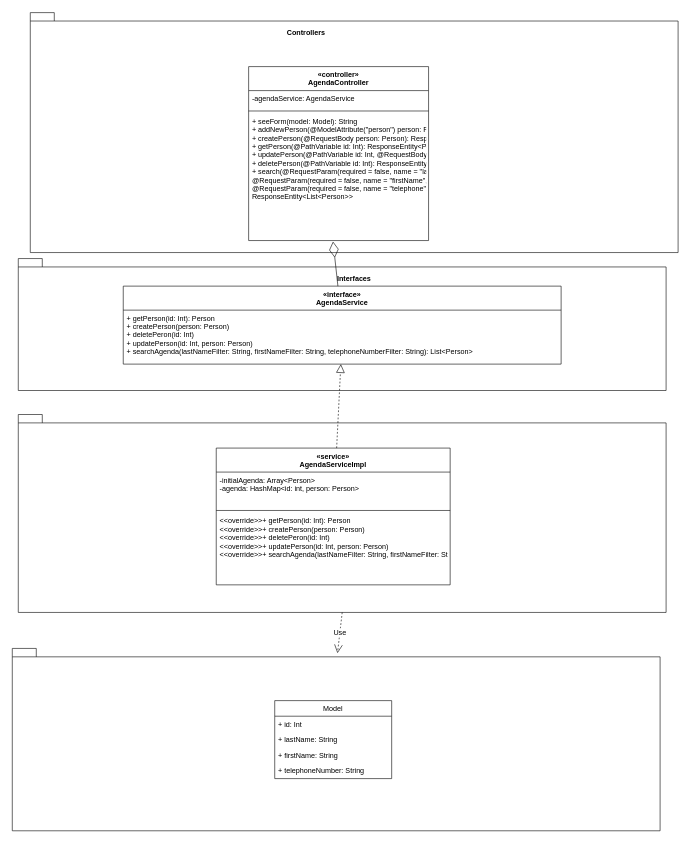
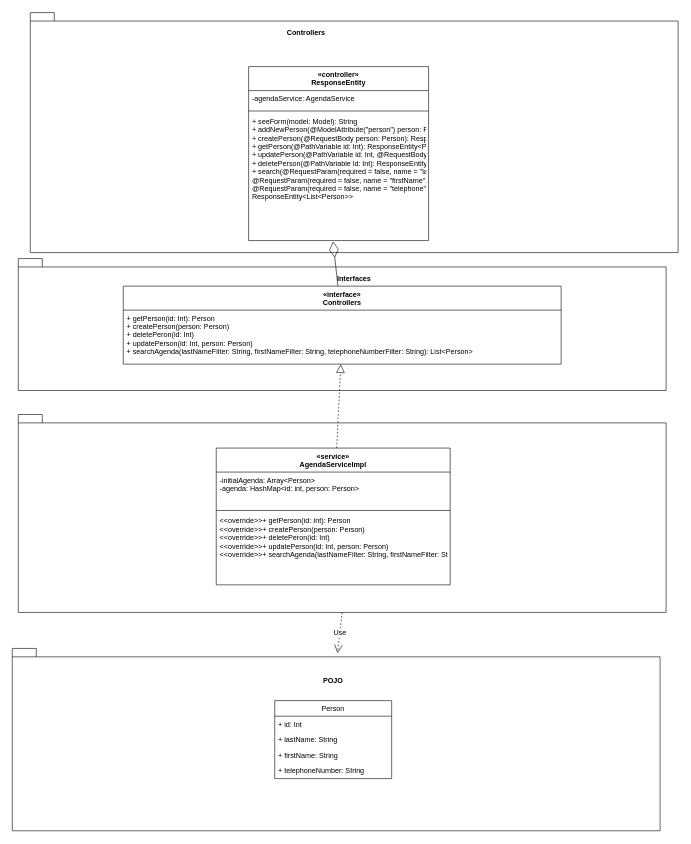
  <mxCell id="0" />
  <mxCell id="1" parent="0" />
  <mxCell id="2" value="" style="shape=folder;fontStyle=1;spacingTop=30;tabWidth=40;tabHeight=14;tabPosition=left;html=1;noLabel=0;labelPosition=center;verticalLabelPosition=top;align=center;verticalAlign=bottom;fontSize=12;" vertex="1" parent="1"><mxGeometry x="20" y="1080" width="1080" height="304" as="geometry" /></mxCell>
  <mxCell id="3" value="" style="shape=folder;fontStyle=1;spacingTop=30;tabWidth=40;tabHeight=14;tabPosition=left;html=1;noLabel=0;labelPosition=center;verticalLabelPosition=top;align=center;verticalAlign=bottom;fontSize=12;" vertex="1" parent="1"><mxGeometry x="50" y="20" width="1080" height="400" as="geometry" /></mxCell>
  <mxCell id="4" value="" style="shape=folder;fontStyle=1;spacingTop=30;tabWidth=40;tabHeight=14;tabPosition=left;html=1;noLabel=0;labelPosition=center;verticalLabelPosition=top;align=center;verticalAlign=bottom;fontSize=12;" vertex="1" parent="1"><mxGeometry x="30" y="690" width="1080" height="330" as="geometry" /></mxCell>
  <mxCell id="5" value="" style="shape=folder;fontStyle=1;spacingTop=30;tabWidth=40;tabHeight=14;tabPosition=left;html=1;noLabel=0;labelPosition=center;verticalLabelPosition=top;align=center;verticalAlign=bottom;fontSize=12;" vertex="1" parent="1"><mxGeometry x="30" y="430" width="1080" height="220" as="geometry" /></mxCell>
- <mxCell id="6" value="«controller»&#10;AgendaController&#10;&#10;" style="swimlane;fontStyle=1;align=center;verticalAlign=top;childLayout=stackLayout;horizontal=1;startSize=40;horizontalStack=0;resizeParent=1;resizeParentMax=0;resizeLast=0;collapsible=1;marginBottom=0;" vertex="1" parent="1"><mxGeometry x="414" y="110" width="300" height="290" as="geometry"><mxRectangle x="210" y="70" width="100" height="26" as="alternateBounds" /></mxGeometry></mxCell>
+ <mxCell id="6" value="«controller»&#10;ResponseEntity&#10;&#10;" style="swimlane;fontStyle=1;align=center;verticalAlign=top;childLayout=stackLayout;horizontal=1;startSize=40;horizontalStack=0;resizeParent=1;resizeParentMax=0;resizeLast=0;collapsible=1;marginBottom=0;" vertex="1" parent="1"><mxGeometry x="414" y="110" width="300" height="290" as="geometry"><mxRectangle x="210" y="70" width="100" height="26" as="alternateBounds" /></mxGeometry></mxCell>
  <mxCell id="7" value="-agendaService: AgendaService" style="text;strokeColor=none;fillColor=none;align=left;verticalAlign=top;spacingLeft=4;spacingRight=4;overflow=hidden;rotatable=0;points=[[0,0.5],[1,0.5]];portConstraint=eastwest;" vertex="1" parent="6"><mxGeometry y="40" width="300" height="30" as="geometry" /></mxCell>
  <mxCell id="8" value="" style="line;strokeWidth=1;fillColor=none;align=left;verticalAlign=middle;spacingTop=-1;spacingLeft=3;spacingRight=3;rotatable=0;labelPosition=right;points=[];portConstraint=eastwest;" vertex="1" parent="6"><mxGeometry y="70" width="300" height="8" as="geometry" /></mxCell>
  <mxCell id="9" value="+ seeForm(model: Model): String&#10;+ addNewPerson(@ModelAttribute(&quot;person&quot;) person: Person): String&#10;+ createPerson(@RequestBody person: Person): ResponseEntity&lt;Unit&gt;&#10;+ getPerson(@PathVariable id: Int): ResponseEntity&lt;Person?&gt;&#10;+ updatePerson(@PathVariable id: Int, @RequestBody person: Person): ResponseEntity&lt;Unit&gt;&#10;+ deletePerson(@PathVariable id: Int): ResponseEntity&lt;Unit&gt;&#10;+ search(@RequestParam(required = false, name = &quot;lastName&quot;, defaultValue = &quot;&quot;) lastName: String,&#10;                @RequestParam(required = false, name = &quot;firstName&quot;, defaultValue = &quot;&quot;) firstName: String,&#10;                 @RequestParam(required = false, name = &quot;telephone&quot;, defaultValue = &quot;&quot;) telephoneNumber: String):&#10;        ResponseEntity&lt;List&lt;Person&gt;&gt;" style="text;strokeColor=none;fillColor=none;align=left;verticalAlign=top;spacingLeft=4;spacingRight=4;overflow=hidden;rotatable=0;points=[[0,0.5],[1,0.5]];portConstraint=eastwest;" vertex="1" parent="6"><mxGeometry y="78" width="300" height="212" as="geometry" /></mxCell>
- <mxCell id="10" value="«interface»&#10;AgendaService" style="swimlane;fontStyle=1;align=center;verticalAlign=top;childLayout=stackLayout;horizontal=1;startSize=40;horizontalStack=0;resizeParent=1;resizeParentMax=0;resizeLast=0;collapsible=1;marginBottom=0;" vertex="1" parent="1"><mxGeometry x="205" y="476" width="730" height="130" as="geometry"><mxRectangle x="210" y="70" width="100" height="26" as="alternateBounds" /></mxGeometry></mxCell>
+ <mxCell id="10" value="«interface»&#10;Controllers" style="swimlane;fontStyle=1;align=center;verticalAlign=top;childLayout=stackLayout;horizontal=1;startSize=40;horizontalStack=0;resizeParent=1;resizeParentMax=0;resizeLast=0;collapsible=1;marginBottom=0;" vertex="1" parent="1"><mxGeometry x="205" y="476" width="730" height="130" as="geometry"><mxRectangle x="210" y="70" width="100" height="26" as="alternateBounds" /></mxGeometry></mxCell>
  <mxCell id="11" value="+ getPerson(id: Int): Person&#10;+ createPerson(person: Person)&#10;+ deletePeron(id: Int)&#10;+ updatePerson(id: Int, person: Person)&#10;+ searchAgenda(lastNameFilter: String, firstNameFilter: String, telephoneNumberFilter: String): List&lt;Person&gt; " style="text;strokeColor=none;fillColor=none;align=left;verticalAlign=top;spacingLeft=4;spacingRight=4;overflow=hidden;rotatable=0;points=[[0,0.5],[1,0.5]];portConstraint=eastwest;" vertex="1" parent="10"><mxGeometry y="40" width="730" height="90" as="geometry" /></mxCell>
  <mxCell id="12" value="«service»&#10;AgendaServiceImpl&#10;" style="swimlane;fontStyle=1;align=center;verticalAlign=top;childLayout=stackLayout;horizontal=1;startSize=40;horizontalStack=0;resizeParent=1;resizeParentMax=0;resizeLast=0;collapsible=1;marginBottom=0;" vertex="1" parent="1"><mxGeometry x="360" y="746" width="390" height="228" as="geometry"><mxRectangle x="210" y="70" width="100" height="26" as="alternateBounds" /></mxGeometry></mxCell>
  <mxCell id="13" value="-initialAgenda: Array&lt;Person&gt;&#10;-agenda: HashMap&lt;id: int, person: Person&gt;" style="text;strokeColor=none;fillColor=none;align=left;verticalAlign=top;spacingLeft=4;spacingRight=4;overflow=hidden;rotatable=0;points=[[0,0.5],[1,0.5]];portConstraint=eastwest;" vertex="1" parent="12"><mxGeometry y="40" width="390" height="60" as="geometry" /></mxCell>
  <mxCell id="14" value="" style="line;strokeWidth=1;fillColor=none;align=left;verticalAlign=middle;spacingTop=-1;spacingLeft=3;spacingRight=3;rotatable=0;labelPosition=right;points=[];portConstraint=eastwest;" vertex="1" parent="12"><mxGeometry y="100" width="390" height="8" as="geometry" /></mxCell>
  <mxCell id="15" value="&lt;&lt;override&gt;&gt;+ getPerson(id: Int): Person&#10;&lt;&lt;override&gt;&gt;+ createPerson(person: Person)&#10;&lt;&lt;override&gt;&gt;+ deletePeron(id: Int)&#10;&lt;&lt;override&gt;&gt;+ updatePerson(id: Int, person: Person)&#10;&lt;&lt;override&gt;&gt;+ searchAgenda(lastNameFilter: String, firstNameFilter: String, telephoneNumberFilter: String): List&lt;Person&gt; " style="text;strokeColor=none;fillColor=none;align=left;verticalAlign=top;spacingLeft=4;spacingRight=4;overflow=hidden;rotatable=0;points=[[0,0.5],[1,0.5]];portConstraint=eastwest;" vertex="1" parent="12"><mxGeometry y="108" width="390" height="120" as="geometry" /></mxCell>
- <mxCell id="16" value="Model" style="swimlane;fontStyle=0;childLayout=stackLayout;horizontal=1;startSize=26;fillColor=none;horizontalStack=0;resizeParent=1;resizeParentMax=0;resizeLast=0;collapsible=1;marginBottom=0;" vertex="1" parent="1"><mxGeometry x="457.5" y="1167" width="195" height="130" as="geometry" /></mxCell>
+ <mxCell id="16" value="Person" style="swimlane;fontStyle=0;childLayout=stackLayout;horizontal=1;startSize=26;fillColor=none;horizontalStack=0;resizeParent=1;resizeParentMax=0;resizeLast=0;collapsible=1;marginBottom=0;" vertex="1" parent="1"><mxGeometry x="457.5" y="1167" width="195" height="130" as="geometry" /></mxCell>
  <mxCell id="17" value="+ id: Int" style="text;strokeColor=none;fillColor=none;align=left;verticalAlign=top;spacingLeft=4;spacingRight=4;overflow=hidden;rotatable=0;points=[[0,0.5],[1,0.5]];portConstraint=eastwest;" vertex="1" parent="16"><mxGeometry y="26" width="195" height="26" as="geometry" /></mxCell>
  <mxCell id="18" value="+ lastName: String" style="text;strokeColor=none;fillColor=none;align=left;verticalAlign=top;spacingLeft=4;spacingRight=4;overflow=hidden;rotatable=0;points=[[0,0.5],[1,0.5]];portConstraint=eastwest;" vertex="1" parent="16"><mxGeometry y="52" width="195" height="26" as="geometry" /></mxCell>
  <mxCell id="19" value="+ firstName: String" style="text;strokeColor=none;fillColor=none;align=left;verticalAlign=top;spacingLeft=4;spacingRight=4;overflow=hidden;rotatable=0;points=[[0,0.5],[1,0.5]];portConstraint=eastwest;" vertex="1" parent="16"><mxGeometry y="78" width="195" height="26" as="geometry" /></mxCell>
  <mxCell id="20" value="+ telephoneNumber: String" style="text;strokeColor=none;fillColor=none;align=left;verticalAlign=top;spacingLeft=4;spacingRight=4;overflow=hidden;rotatable=0;points=[[0,0.5],[1,0.5]];portConstraint=eastwest;" vertex="1" parent="16"><mxGeometry y="104" width="195" height="26" as="geometry" /></mxCell>
  <mxCell id="21" value="" style="endArrow=diamondThin;endFill=0;endSize=24;html=1;entryX=0.469;entryY=1.008;entryDx=0;entryDy=0;entryPerimeter=0;" edge="1" parent="1" source="10" target="9"><mxGeometry width="160" relative="1" as="geometry"><mxPoint x="460" y="370" as="sourcePoint" /><mxPoint x="580" y="390" as="targetPoint" /></mxGeometry></mxCell>
  <mxCell id="22" value="" style="endArrow=block;dashed=1;endFill=0;endSize=12;html=1;" edge="1" parent="1" source="12" target="11"><mxGeometry width="160" relative="1" as="geometry"><mxPoint x="460" y="660" as="sourcePoint" /><mxPoint x="620" y="660" as="targetPoint" /></mxGeometry></mxCell>
  <mxCell id="23" value="Use" style="endArrow=open;endSize=12;dashed=1;html=1;fontSize=12;exitX=0.5;exitY=1;exitDx=0;exitDy=0;exitPerimeter=0;entryX=0.502;entryY=0.026;entryDx=0;entryDy=0;entryPerimeter=0;" edge="1" parent="1" source="4" target="2"><mxGeometry width="160" relative="1" as="geometry"><mxPoint x="490" y="940" as="sourcePoint" /><mxPoint x="650" y="940" as="targetPoint" /></mxGeometry></mxCell>
  <mxCell id="24" value="Interfaces" style="text;align=center;fontStyle=1;verticalAlign=middle;spacingLeft=3;spacingRight=3;strokeColor=none;rotatable=0;points=[[0,0.5],[1,0.5]];portConstraint=eastwest;fontSize=12;" vertex="1" parent="1"><mxGeometry x="550" y="450" width="80" height="26" as="geometry" /></mxCell>
  <mxCell id="25" value="Controllers" style="text;align=center;fontStyle=1;verticalAlign=middle;spacingLeft=3;spacingRight=3;strokeColor=none;rotatable=0;points=[[0,0.5],[1,0.5]];portConstraint=eastwest;fontSize=12;" vertex="1" parent="1"><mxGeometry x="470" y="40" width="80" height="26" as="geometry" /></mxCell>
+ <mxCell id="26" value="POJO" style="text;align=center;fontStyle=1;verticalAlign=middle;spacingLeft=3;spacingRight=3;strokeColor=none;rotatable=0;points=[[0,0.5],[1,0.5]];portConstraint=eastwest;fontSize=12;" vertex="1" parent="1"><mxGeometry x="515" y="1120" width="80" height="26" as="geometry" /></mxCell>
